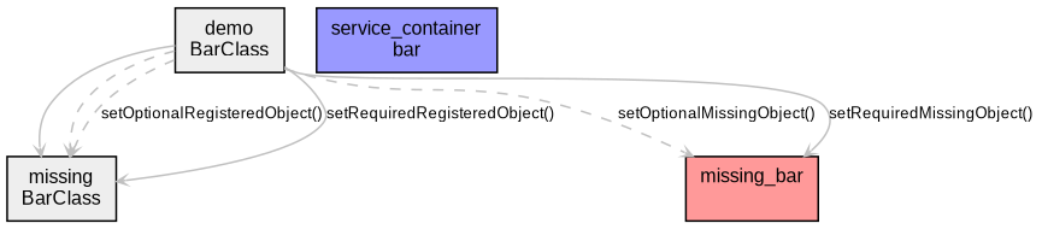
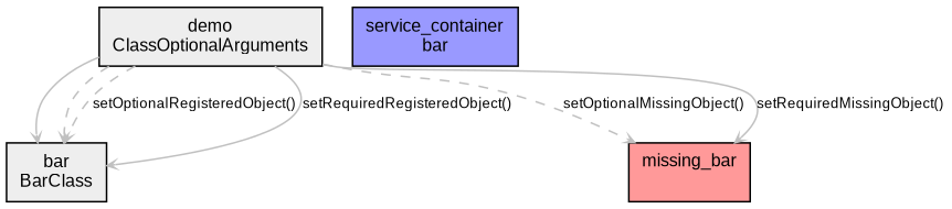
  digraph {
    node [fillcolor="#eeeeee" fontname=Arial fontsize=11 shape=record style=filled]
    edge [arrowhead=open arrowsize=0.5 color=grey fontname=Arial fontsize=9 style=filled]
-   n1 [label="missing\nBarClass\n"]
-   n2 [label="demo\nBarClass\n"]
+   n1 [label="bar\nBarClass\n"]
+   n2 [label="demo\nClassOptionalArguments\n"]
    n3 [fillcolor="#ff9999" label="missing_bar\n\n"]
    n4 [fillcolor="#9999ff" label="service_container\nbar\n"]
    n2 -> n1
    n2 -> n1 [style=dashed]
    n2 -> n1 [label="setOptionalRegisteredObject()" style=dashed]
    n2 -> n1 [label="setRequiredRegisteredObject()"]
    n2 -> n3 [label="setOptionalMissingObject()" style=dashed]
    n2 -> n3 [label="setRequiredMissingObject()"]
  }
